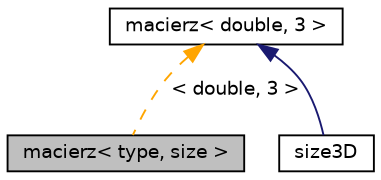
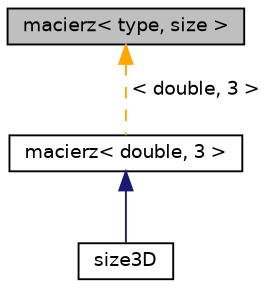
  digraph {
    node [color=black fillcolor=white fontname=Helvetica fontsize=10 shape=record style=filled]
    edge [dir=back fontname=Helvetica fontsize=10 labelfontname=Helvetica labelfontsize=10]
    n1 [fillcolor=grey75 fontcolor=black height=0.2 label="macierz\< type, size \>" width=0.4]
    n2 [height=0.2 label="macierz\< double, 3 \>" width=0.4]
    n3 [height=0.2 label=size3D width=0.4]
-   n2 -> n1 [color=orange label=" \< double, 3 \>" style=dashed]
+   n1 -> n2 [color=orange label=" \< double, 3 \>" style=dashed]
    n2 -> n3 [color=midnightblue style=solid]
  }
